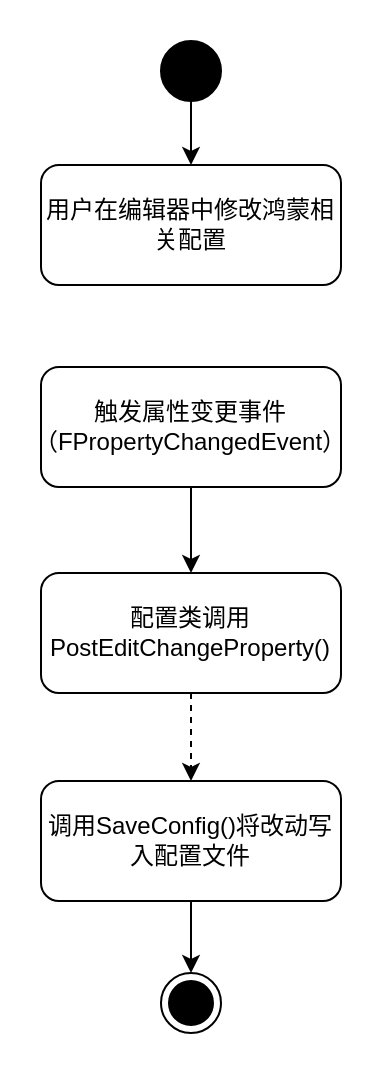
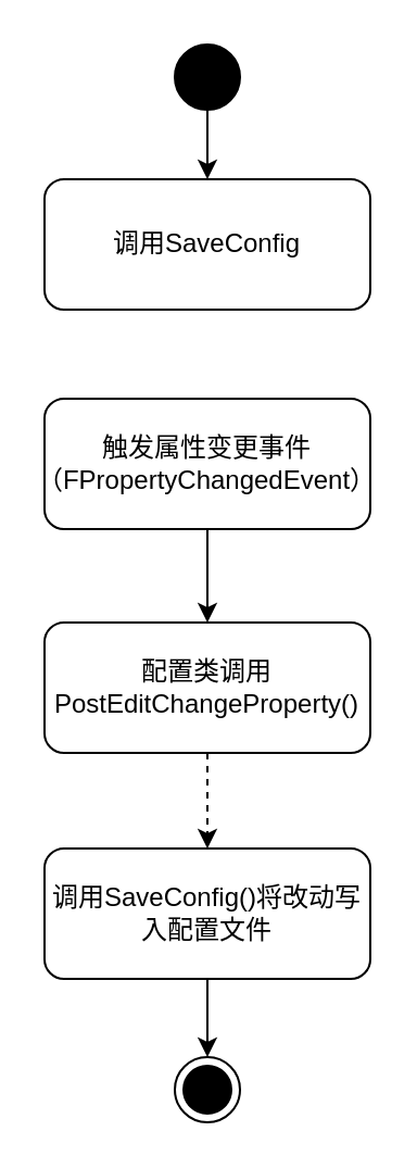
  <mxCell id="0" />
  <mxCell id="1" parent="0" />
  <mxCell id="2" value="" style="edgeStyle=orthogonalEdgeStyle;rounded=0;orthogonalLoop=1;jettySize=auto;html=1;" edge="1" parent="1" source="3" target="5"><mxGeometry relative="1" as="geometry" /></mxCell>
  <mxCell id="3" value="" style="ellipse;fillColor=strokeColor;html=1;" vertex="1" parent="1"><mxGeometry x="80" y="20" width="30" height="30" as="geometry" /></mxCell>
  <mxCell id="4" value="" style="ellipse;html=1;shape=endState;fillColor=strokeColor;" vertex="1" parent="1"><mxGeometry x="80" y="486" width="30" height="30" as="geometry" /></mxCell>
- <mxCell id="5" value="用户在编辑器中修改鸿蒙相关配置" style="rounded=1;whiteSpace=wrap;html=1;" vertex="1" parent="1"><mxGeometry x="20" y="82" width="150" height="60" as="geometry" /></mxCell>
+ <mxCell id="5" value="调用SaveConfig" style="rounded=1;whiteSpace=wrap;html=1;" vertex="1" parent="1"><mxGeometry x="20" y="82" width="150" height="60" as="geometry" /></mxCell>
  <mxCell id="6" value="" style="edgeStyle=orthogonalEdgeStyle;rounded=0;orthogonalLoop=1;jettySize=auto;html=1;" edge="1" parent="1" source="7" target="9"><mxGeometry relative="1" as="geometry" /></mxCell>
  <mxCell id="7" value="触发属性变更事件（FPropertyChangedEvent）" style="rounded=1;whiteSpace=wrap;html=1;" vertex="1" parent="1"><mxGeometry x="20" y="183" width="150" height="60" as="geometry" /></mxCell>
  <mxCell id="8" value="" style="edgeStyle=orthogonalEdgeStyle;rounded=0;orthogonalLoop=1;jettySize=auto;html=1;dashed=1;" edge="1" parent="1" source="9" target="11"><mxGeometry relative="1" as="geometry" /></mxCell>
  <mxCell id="9" value="配置类调用PostEditChangeProperty()" style="rounded=1;whiteSpace=wrap;html=1;" vertex="1" parent="1"><mxGeometry x="20" y="286" width="150" height="60" as="geometry" /></mxCell>
  <mxCell id="10" value="" style="edgeStyle=orthogonalEdgeStyle;rounded=0;orthogonalLoop=1;jettySize=auto;html=1;" edge="1" parent="1" source="11" target="4"><mxGeometry relative="1" as="geometry" /></mxCell>
  <mxCell id="11" value="调用SaveConfig()将改动写入配置文件" style="rounded=1;whiteSpace=wrap;html=1;" vertex="1" parent="1"><mxGeometry x="20" y="390" width="150" height="60" as="geometry" /></mxCell>
